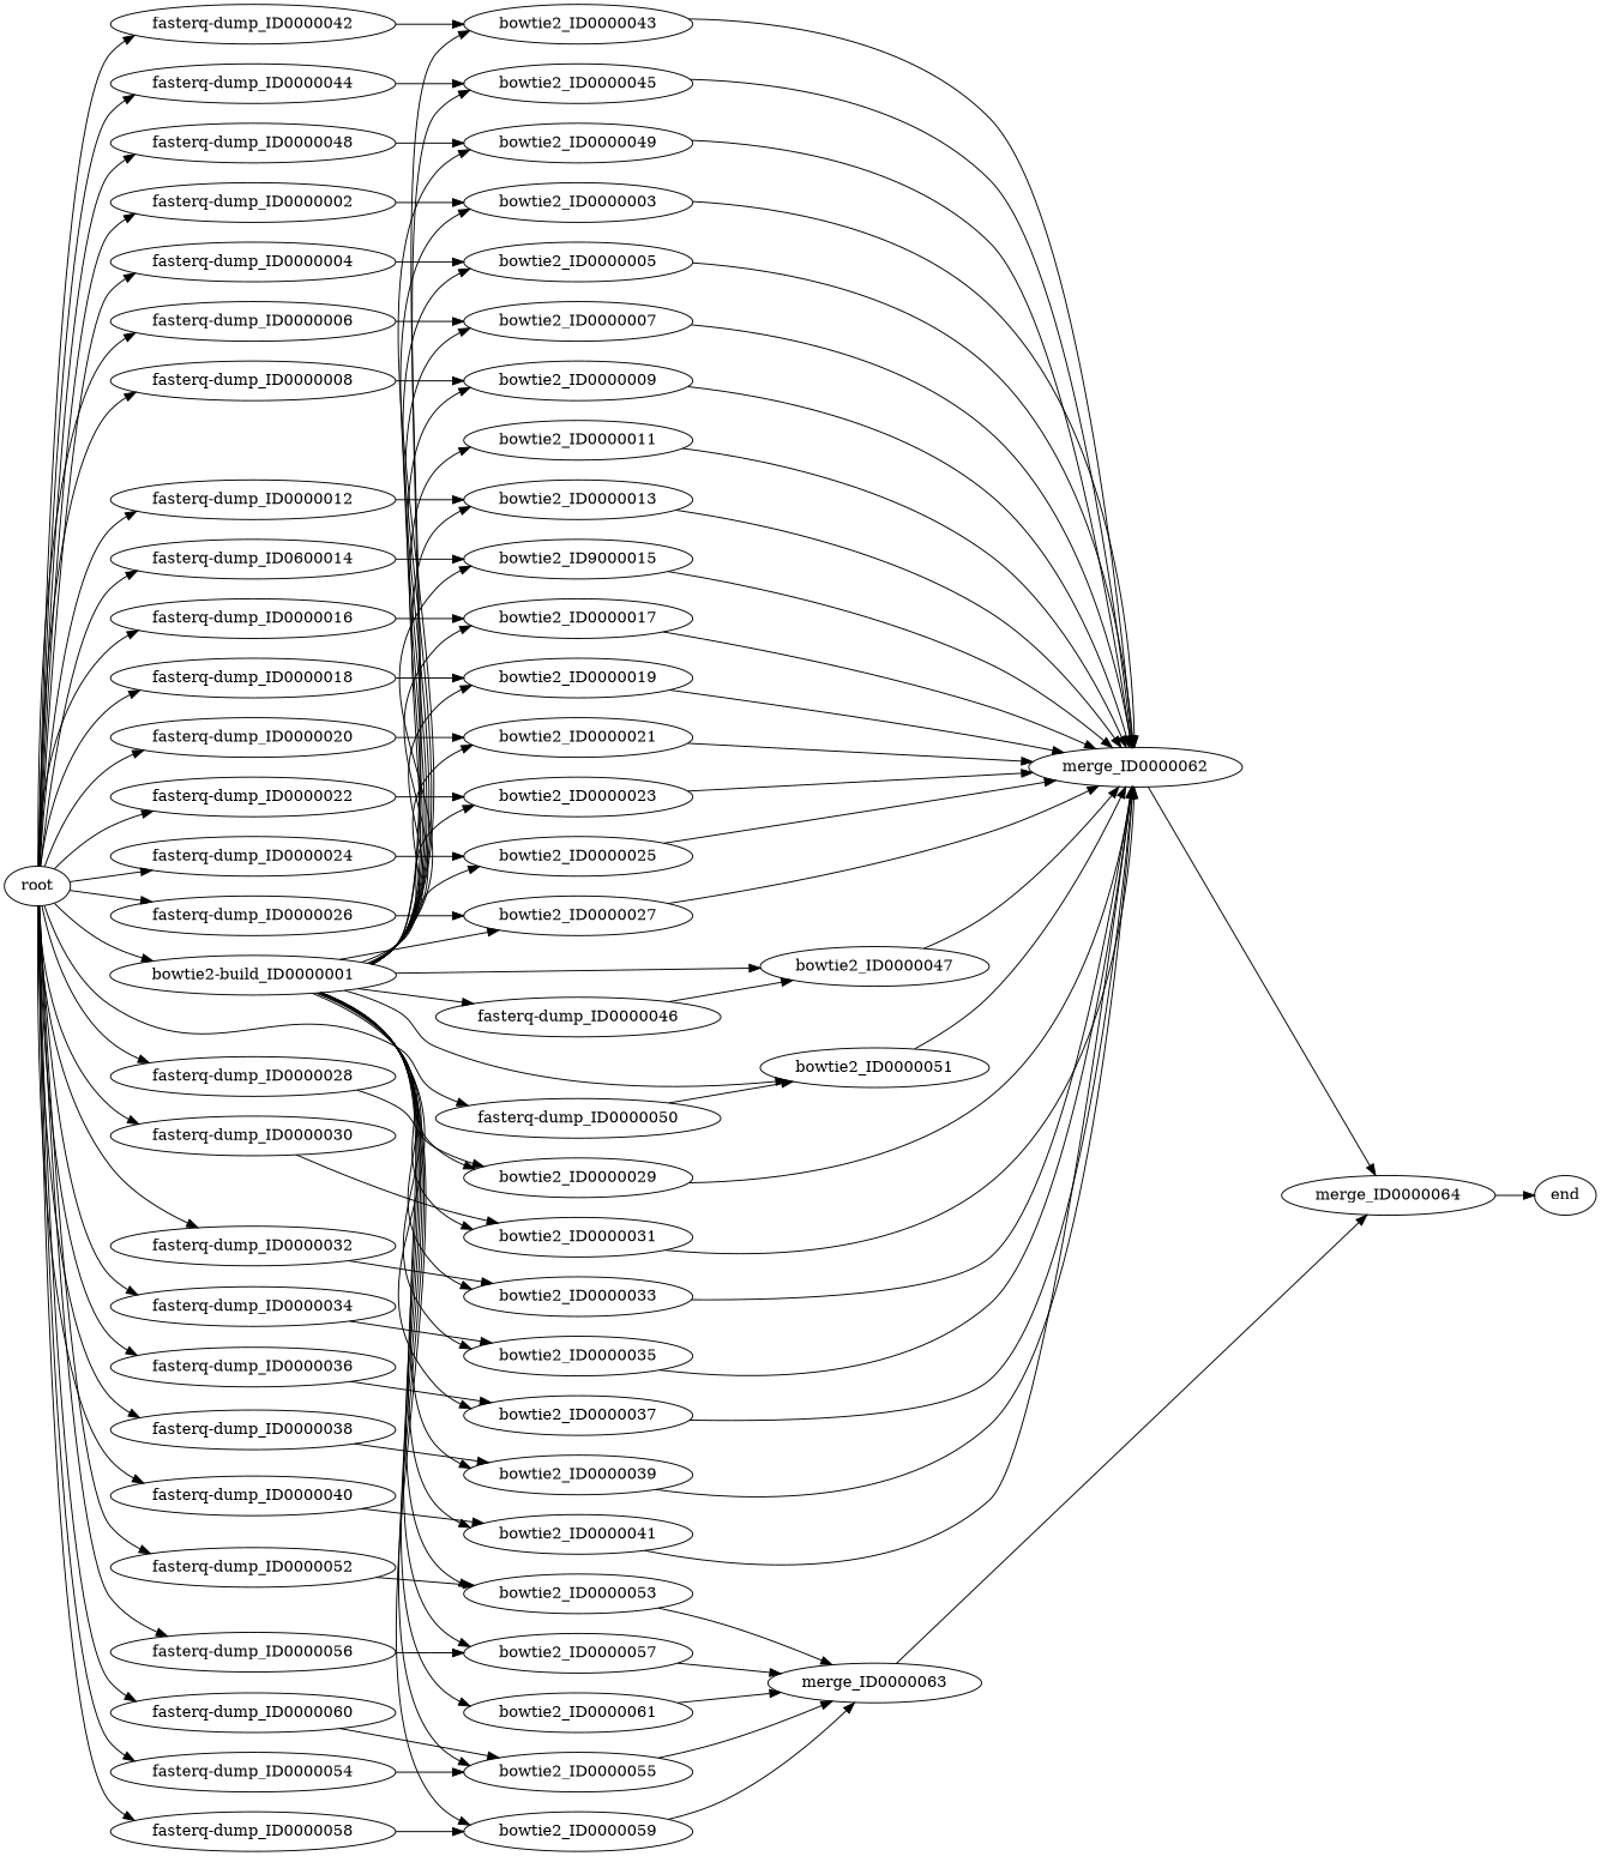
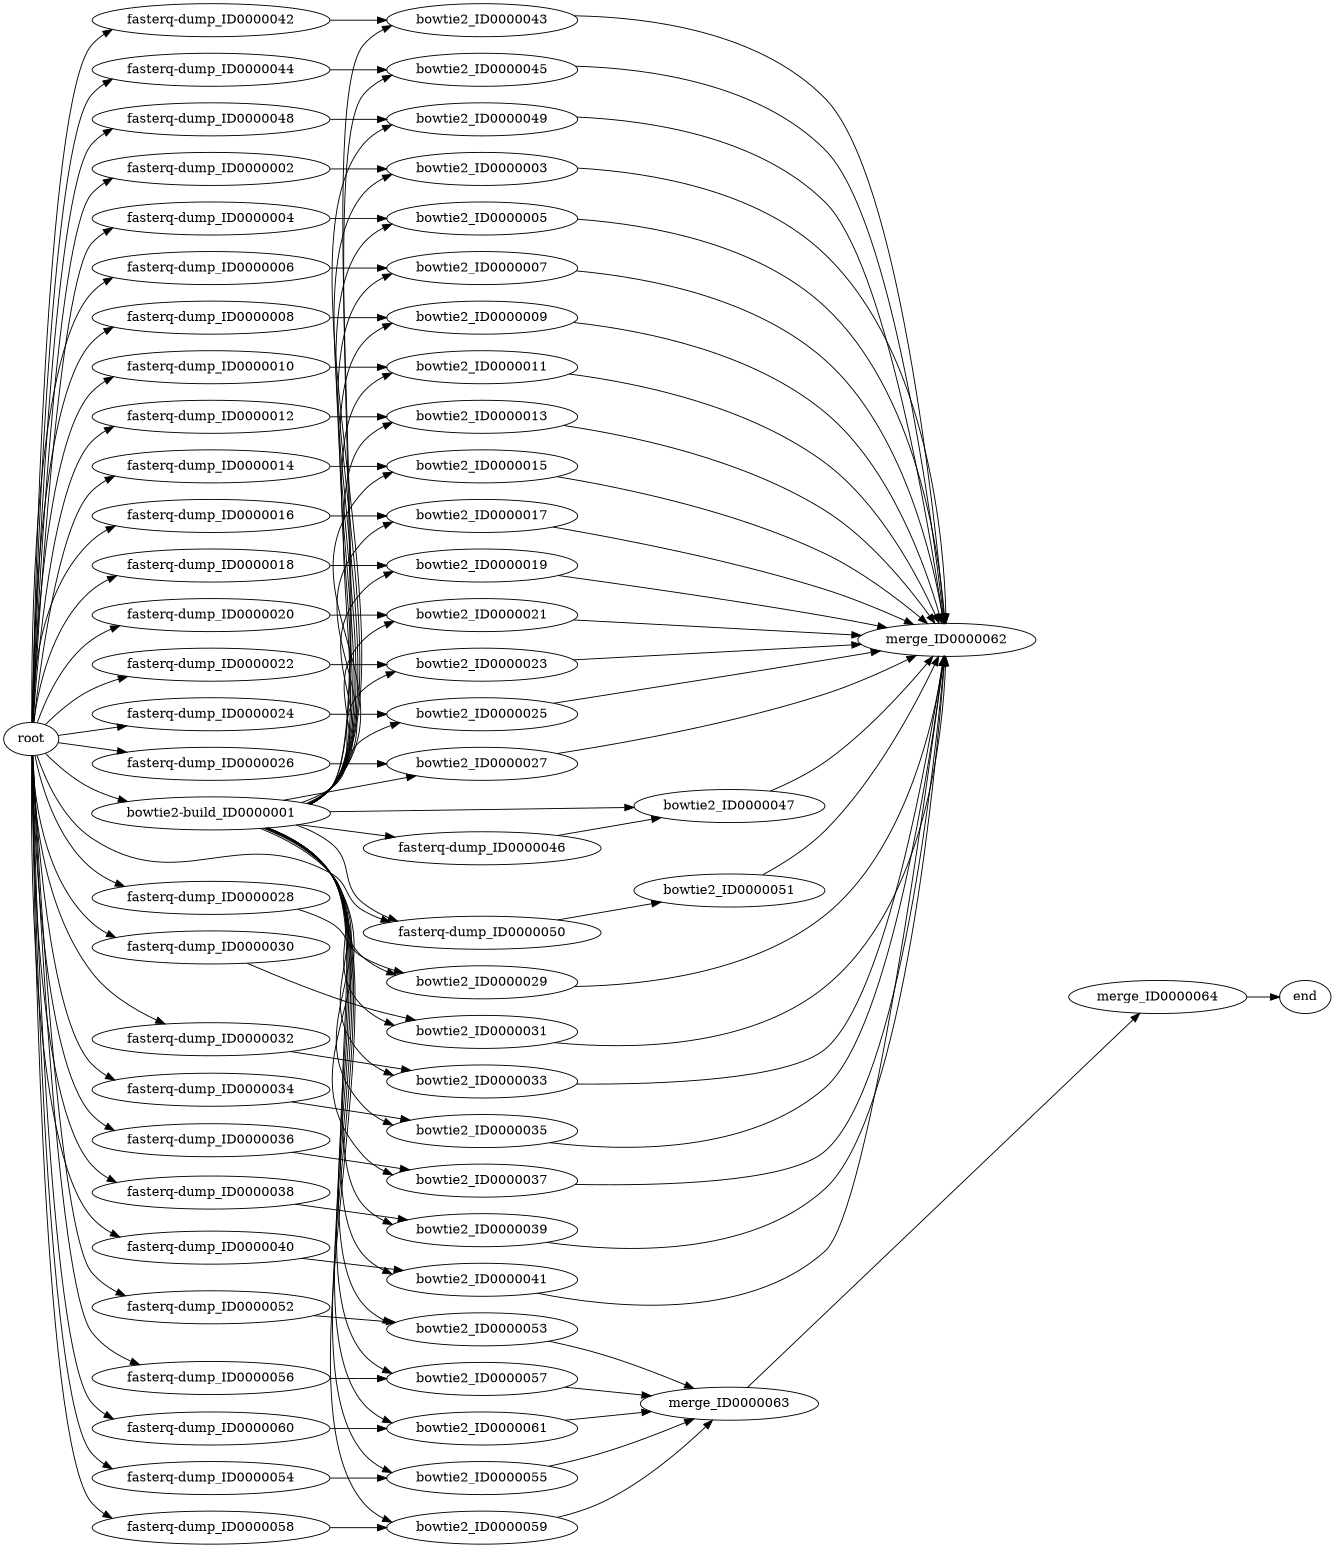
  strict digraph {
    rankdir=LR
    "bowtie2-build_ID0000001"
    bowtie2_ID0000003
    bowtie2_ID0000005
    bowtie2_ID0000007
    bowtie2_ID0000009
    bowtie2_ID0000011
    bowtie2_ID0000013
-   bowtie2_ID0000015 [label=bowtie2_ID9000015]
+   bowtie2_ID0000015
    bowtie2_ID0000017
    bowtie2_ID0000019
    bowtie2_ID0000021
    bowtie2_ID0000023
    bowtie2_ID0000025
    bowtie2_ID0000027
    bowtie2_ID0000029
    bowtie2_ID0000031
    bowtie2_ID0000033
    bowtie2_ID0000035
    bowtie2_ID0000037
    bowtie2_ID0000039
    bowtie2_ID0000041
    bowtie2_ID0000043
    bowtie2_ID0000045
    bowtie2_ID0000047
    bowtie2_ID0000049
    bowtie2_ID0000051
    bowtie2_ID0000053
    bowtie2_ID0000055
    bowtie2_ID0000057
    bowtie2_ID0000059
    bowtie2_ID0000061
    "fasterq-dump_ID0000046"
    merge_ID0000062
    merge_ID0000063
    "fasterq-dump_ID0000002"
    merge_ID0000064
    "fasterq-dump_ID0000004"
    "fasterq-dump_ID0000006"
    "fasterq-dump_ID0000008"
+   "fasterq-dump_ID0000010"
    "fasterq-dump_ID0000012"
-   "fasterq-dump_ID0000014" [label="fasterq-dump_ID0600014"]
+   "fasterq-dump_ID0000014"
    "fasterq-dump_ID0000016"
    "fasterq-dump_ID0000018"
    "fasterq-dump_ID0000020"
    "fasterq-dump_ID0000022"
    "fasterq-dump_ID0000024"
    "fasterq-dump_ID0000026"
    "fasterq-dump_ID0000028"
    "fasterq-dump_ID0000030"
    "fasterq-dump_ID0000032"
    "fasterq-dump_ID0000034"
    "fasterq-dump_ID0000036"
    "fasterq-dump_ID0000038"
    "fasterq-dump_ID0000040"
    "fasterq-dump_ID0000042"
    "fasterq-dump_ID0000044"
    "fasterq-dump_ID0000048"
    "fasterq-dump_ID0000050"
    "fasterq-dump_ID0000052"
    "fasterq-dump_ID0000054"
    "fasterq-dump_ID0000056"
    "fasterq-dump_ID0000058"
    "fasterq-dump_ID0000060"
    end
    root
    "bowtie2-build_ID0000001" -> bowtie2_ID0000003
    "bowtie2-build_ID0000001" -> bowtie2_ID0000005
    "bowtie2-build_ID0000001" -> bowtie2_ID0000007
    "bowtie2-build_ID0000001" -> bowtie2_ID0000009
    "bowtie2-build_ID0000001" -> bowtie2_ID0000011
    "bowtie2-build_ID0000001" -> bowtie2_ID0000013
    "bowtie2-build_ID0000001" -> bowtie2_ID0000015
    "bowtie2-build_ID0000001" -> bowtie2_ID0000017
    "bowtie2-build_ID0000001" -> bowtie2_ID0000019
    "bowtie2-build_ID0000001" -> bowtie2_ID0000021
    "bowtie2-build_ID0000001" -> bowtie2_ID0000023
    "bowtie2-build_ID0000001" -> bowtie2_ID0000025
    "bowtie2-build_ID0000001" -> bowtie2_ID0000027
    "bowtie2-build_ID0000001" -> bowtie2_ID0000029
    "bowtie2-build_ID0000001" -> bowtie2_ID0000031
    "bowtie2-build_ID0000001" -> bowtie2_ID0000033
    "bowtie2-build_ID0000001" -> bowtie2_ID0000035
    "bowtie2-build_ID0000001" -> bowtie2_ID0000037
    "bowtie2-build_ID0000001" -> bowtie2_ID0000039
    "bowtie2-build_ID0000001" -> bowtie2_ID0000041
    "bowtie2-build_ID0000001" -> bowtie2_ID0000043
    "bowtie2-build_ID0000001" -> bowtie2_ID0000045
    "bowtie2-build_ID0000001" -> bowtie2_ID0000047
    "bowtie2-build_ID0000001" -> bowtie2_ID0000049
-   "bowtie2-build_ID0000001" -> bowtie2_ID0000051
+   "bowtie2-build_ID0000001" -> "fasterq-dump_ID0000050"
    "bowtie2-build_ID0000001" -> bowtie2_ID0000053
    "bowtie2-build_ID0000001" -> bowtie2_ID0000055
    "bowtie2-build_ID0000001" -> bowtie2_ID0000057
    "bowtie2-build_ID0000001" -> bowtie2_ID0000059
    "bowtie2-build_ID0000001" -> bowtie2_ID0000061
    "bowtie2-build_ID0000001" -> "fasterq-dump_ID0000046"
    bowtie2_ID0000003 -> merge_ID0000062
    bowtie2_ID0000005 -> merge_ID0000062
    bowtie2_ID0000007 -> merge_ID0000062
    bowtie2_ID0000009 -> merge_ID0000062
    bowtie2_ID0000011 -> merge_ID0000062
    bowtie2_ID0000013 -> merge_ID0000062
    bowtie2_ID0000015 -> merge_ID0000062
    bowtie2_ID0000017 -> merge_ID0000062
    bowtie2_ID0000019 -> merge_ID0000062
    bowtie2_ID0000021 -> merge_ID0000062
    bowtie2_ID0000023 -> merge_ID0000062
    bowtie2_ID0000025 -> merge_ID0000062
    bowtie2_ID0000027 -> merge_ID0000062
    bowtie2_ID0000029 -> merge_ID0000062
    bowtie2_ID0000031 -> merge_ID0000062
    bowtie2_ID0000033 -> merge_ID0000062
    bowtie2_ID0000035 -> merge_ID0000062
    bowtie2_ID0000037 -> merge_ID0000062
    bowtie2_ID0000039 -> merge_ID0000062
    bowtie2_ID0000041 -> merge_ID0000062
    bowtie2_ID0000043 -> merge_ID0000062
    bowtie2_ID0000045 -> merge_ID0000062
    bowtie2_ID0000047 -> merge_ID0000062
    bowtie2_ID0000049 -> merge_ID0000062
    bowtie2_ID0000051 -> merge_ID0000062
    bowtie2_ID0000053 -> merge_ID0000063
    bowtie2_ID0000055 -> merge_ID0000063
    bowtie2_ID0000057 -> merge_ID0000063
    bowtie2_ID0000059 -> merge_ID0000063
    bowtie2_ID0000061 -> merge_ID0000063
    "fasterq-dump_ID0000046" -> bowtie2_ID0000047
-   merge_ID0000062 -> merge_ID0000064
    merge_ID0000063 -> merge_ID0000064
    "fasterq-dump_ID0000002" -> bowtie2_ID0000003
    merge_ID0000064 -> end
    "fasterq-dump_ID0000004" -> bowtie2_ID0000005
    "fasterq-dump_ID0000006" -> bowtie2_ID0000007
    "fasterq-dump_ID0000008" -> bowtie2_ID0000009
+   "fasterq-dump_ID0000010" -> bowtie2_ID0000011
    "fasterq-dump_ID0000012" -> bowtie2_ID0000013
    "fasterq-dump_ID0000014" -> bowtie2_ID0000015
    "fasterq-dump_ID0000016" -> bowtie2_ID0000017
    "fasterq-dump_ID0000018" -> bowtie2_ID0000019
    "fasterq-dump_ID0000020" -> bowtie2_ID0000021
    "fasterq-dump_ID0000022" -> bowtie2_ID0000023
    "fasterq-dump_ID0000024" -> bowtie2_ID0000025
    "fasterq-dump_ID0000026" -> bowtie2_ID0000027
    "fasterq-dump_ID0000028" -> bowtie2_ID0000029
    "fasterq-dump_ID0000030" -> bowtie2_ID0000031
    "fasterq-dump_ID0000032" -> bowtie2_ID0000033
    "fasterq-dump_ID0000034" -> bowtie2_ID0000035
    "fasterq-dump_ID0000036" -> bowtie2_ID0000037
    "fasterq-dump_ID0000038" -> bowtie2_ID0000039
    "fasterq-dump_ID0000040" -> bowtie2_ID0000041
    "fasterq-dump_ID0000042" -> bowtie2_ID0000043
    "fasterq-dump_ID0000044" -> bowtie2_ID0000045
    "fasterq-dump_ID0000048" -> bowtie2_ID0000049
    "fasterq-dump_ID0000050" -> bowtie2_ID0000051
    "fasterq-dump_ID0000052" -> bowtie2_ID0000053
    "fasterq-dump_ID0000054" -> bowtie2_ID0000055
    "fasterq-dump_ID0000056" -> bowtie2_ID0000057
    "fasterq-dump_ID0000058" -> bowtie2_ID0000059
-   "fasterq-dump_ID0000060" -> bowtie2_ID0000055
+   "fasterq-dump_ID0000060" -> bowtie2_ID0000061
    root -> "bowtie2-build_ID0000001"
    root -> "fasterq-dump_ID0000002"
    root -> "fasterq-dump_ID0000004"
    root -> "fasterq-dump_ID0000006"
    root -> "fasterq-dump_ID0000008"
+   root -> "fasterq-dump_ID0000010"
    root -> "fasterq-dump_ID0000012"
    root -> "fasterq-dump_ID0000014"
    root -> "fasterq-dump_ID0000016"
    root -> "fasterq-dump_ID0000018"
    root -> "fasterq-dump_ID0000020"
    root -> "fasterq-dump_ID0000022"
    root -> "fasterq-dump_ID0000024"
    root -> "fasterq-dump_ID0000026"
    root -> "fasterq-dump_ID0000028"
    root -> "fasterq-dump_ID0000030"
    root -> "fasterq-dump_ID0000032"
    root -> "fasterq-dump_ID0000034"
    root -> "fasterq-dump_ID0000036"
    root -> "fasterq-dump_ID0000038"
    root -> "fasterq-dump_ID0000040"
    root -> "fasterq-dump_ID0000042"
    root -> "fasterq-dump_ID0000044"
    root -> "fasterq-dump_ID0000048"
    root -> "fasterq-dump_ID0000050"
    root -> "fasterq-dump_ID0000052"
    root -> "fasterq-dump_ID0000054"
    root -> "fasterq-dump_ID0000056"
    root -> "fasterq-dump_ID0000058"
    root -> "fasterq-dump_ID0000060"
  }
